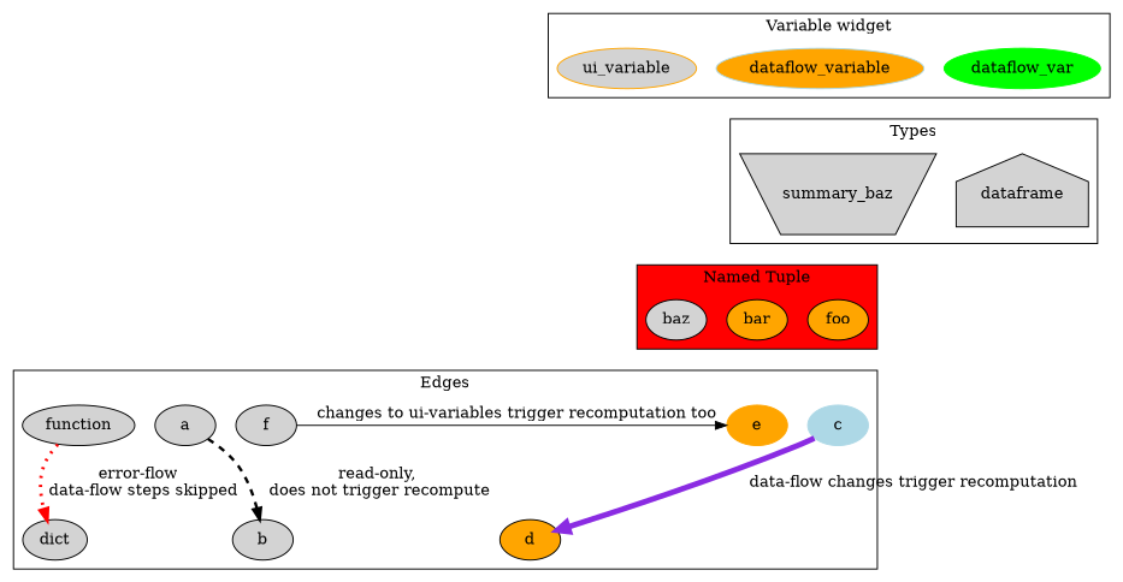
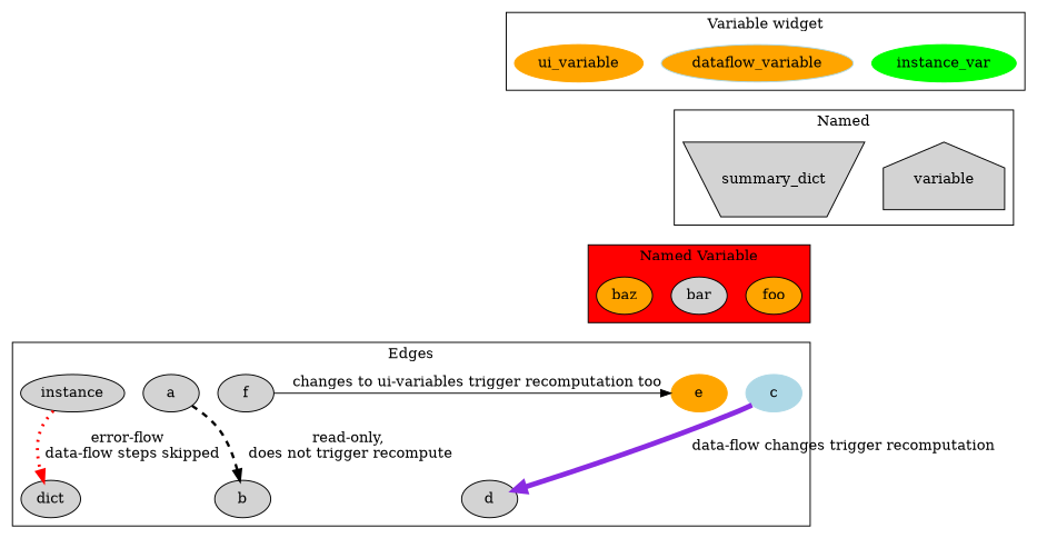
  digraph {
    compound=true
    k=.8
    node [style=filled]
    edge [style=invis]
-   instance_var [color=green label=dataflow_var]
+   instance_var [color=green]
    dataflow_variable [color=lightblue fillcolor=orange]
-   ui_variable [color=orange fillcolor=lightgrey]
-   dataframe [height=1 shape=house width=.5]
-   summary_dict [height=1 shape=invtrapezium width=.5 label=summary_baz]
+   ui_variable [color=orange]
+   dataframe [height=1 shape=house width=.5 label=variable]
+   summary_dict [height=1 shape=invtrapezium width=.5]
    foo [fillcolor=orange]
-   bar [fillcolor=orange]
-   baz
+   bar
+   baz [fillcolor=orange]
    c [color=lightblue]
-   d [fillcolor=orange]
+   d
    e [color=orange]
    f
    a
    b
-   function
+   function [label=instance]
    n16 [label=dict]
    subgraph cluster_1 {
      label="Variable widget"
      instance_var
      dataflow_variable
      ui_variable
    }
    subgraph cluster_2 {
-     label=Types
+     label=Named
      dataframe
      summary_dict
    }
    subgraph cluster_3 {
      fillcolor=red
-     label="Named Tuple"
+     label="Named Variable"
      style=filled
      foo
      bar
      baz
    }
    subgraph cluster_4 {
      label=Edges
      packmode=10
      c
      d
      e
      f
      a
      b
      function
      n16
    }
    instance_var -> dataframe [fconstraint=false weight=10]
    summary_dict -> foo [fconstraint=false]
    foo -> c
    c -> d [color=blueviolet label="  data-flow changes trigger recomputation" penwidth=5 style=""]
    f -> e [constraint=false label="  changes to ui-variables trigger recomputation too" style=""]
    a -> b [label="  read-only,\n   does not trigger recompute" penwidth=2.5 style=dashed weight=10]
    function -> n16 [color=red label="error-flow \n data-flow steps skipped" penwidth=3 style=dotted]
  }
